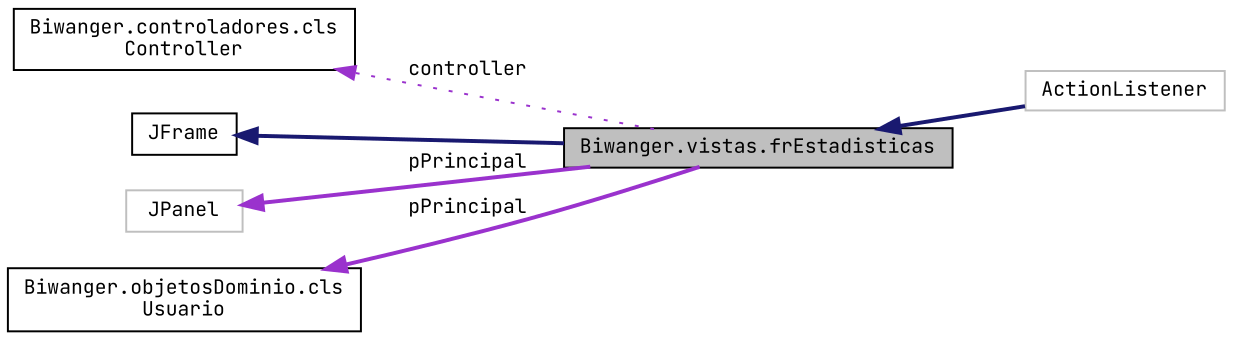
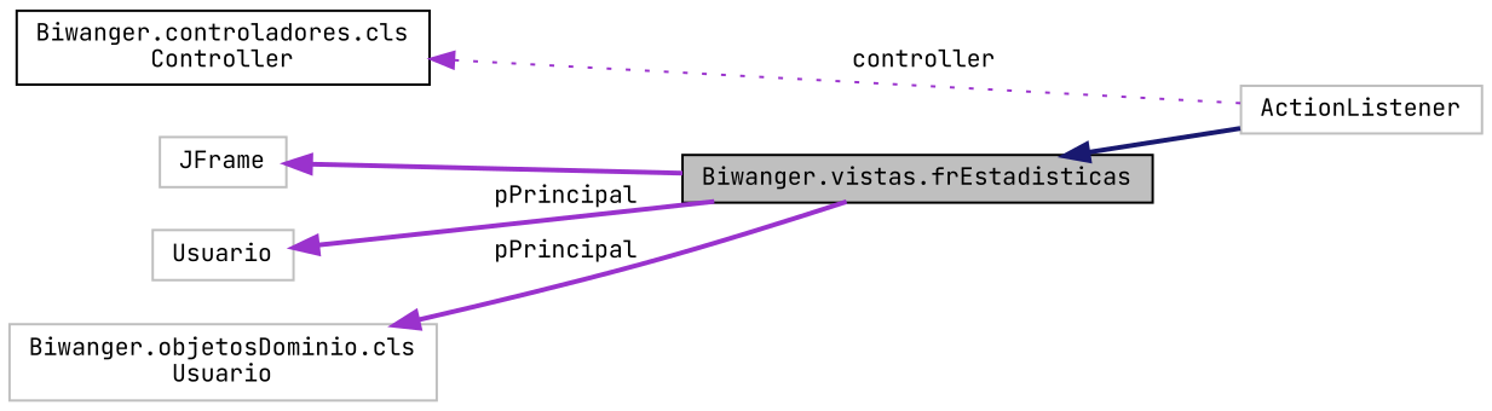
  digraph {
    fontname="JetBrains Mono"
    rankdir=LR
    node [color=black fillcolor=white fontname="JetBrains Mono" fontsize=10 shape=record style=filled]
    edge [color=darkorchid3 dir=back fontname="JetBrains Mono" fontsize=10 labelfontname=Helvetica labelfontsize=10 style=bold]
    n1 [fillcolor=grey75 fontcolor=black height=0.2 label="Biwanger.vistas.frEstadisticas" width=0.4]
    n2 [color=grey75 height=0.2 label=ActionListener width=0.4]
-   n3 [height=0.2 label=JFrame width=0.4]
+   n3 [color=grey75 height=0.2 label=JFrame width=0.4]
    n4 [height=0.2 label="Biwanger.controladores.cls\lController" width=0.4]
-   n5 [color=grey75 height=0.2 label=JPanel width=0.4]
-   n6 [height=0.2 label="Biwanger.objetosDominio.cls\lUsuario" width=0.4]
+   n5 [color=grey75 height=0.2 label=Usuario width=0.4]
+   n6 [color=grey75 height=0.2 label="Biwanger.objetosDominio.cls\lUsuario" width=0.4]
    n1 -> n2 [color=midnightblue]
-   n3 -> n1 [color=midnightblue]
-   n4 -> n1 [label=" controller" style=dotted]
+   n3 -> n1
+   n4 -> n2 [label=" controller" style=dotted]
    n5 -> n1 [label=" pPrincipal"]
    n6 -> n1 [label=" pPrincipal"]
  }
